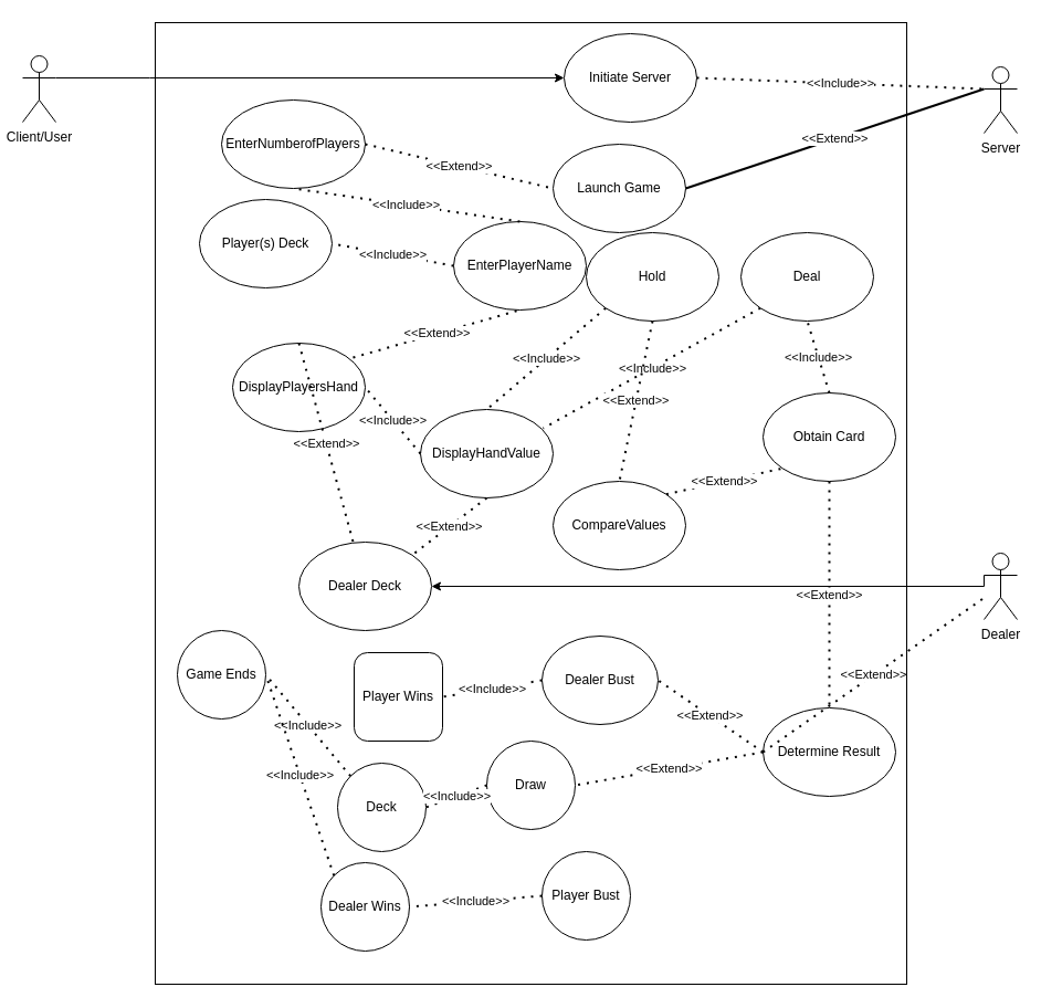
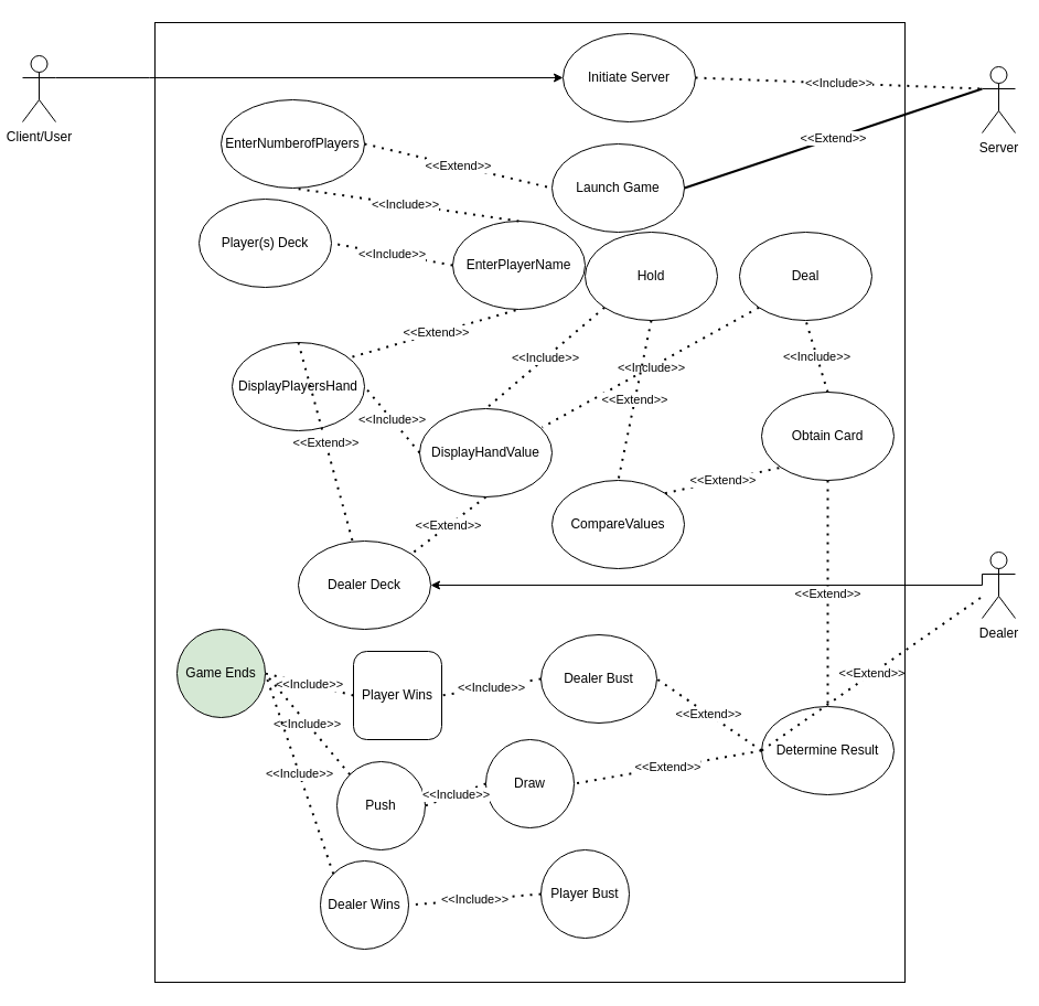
  <mxCell id="0" />
  <mxCell id="1" parent="0" />
  <mxCell id="2" value="" style="rounded=0;whiteSpace=wrap;html=1;" parent="1" vertex="1"><mxGeometry x="140" y="20" width="680" height="870" as="geometry" /></mxCell>
  <mxCell id="3" style="edgeStyle=orthogonalEdgeStyle;rounded=0;orthogonalLoop=1;jettySize=auto;html=1;entryX=0;entryY=0.5;entryDx=0;entryDy=0;" parent="1" source="4" target="13" edge="1"><mxGeometry relative="1" as="geometry"><Array as="points"><mxPoint x="135" y="70" /></Array></mxGeometry></mxCell>
  <mxCell id="4" value="Client/User" style="shape=umlActor;verticalLabelPosition=bottom;verticalAlign=top;html=1;outlineConnect=0;" parent="1" vertex="1"><mxGeometry x="20" y="50" width="30" height="60" as="geometry" /></mxCell>
  <mxCell id="5" value="Server" style="shape=umlActor;verticalLabelPosition=bottom;verticalAlign=top;html=1;outlineConnect=0;" parent="1" vertex="1"><mxGeometry x="890" y="60" width="30" height="60" as="geometry" /></mxCell>
  <mxCell id="6" style="edgeStyle=orthogonalEdgeStyle;rounded=0;orthogonalLoop=1;jettySize=auto;html=1;exitX=0;exitY=0.333;exitDx=0;exitDy=0;exitPerimeter=0;entryX=1;entryY=0.5;entryDx=0;entryDy=0;" parent="1" source="7" target="14" edge="1"><mxGeometry relative="1" as="geometry"><Array as="points"><mxPoint x="890" y="530" /></Array></mxGeometry></mxCell>
  <mxCell id="7" value="Dealer" style="shape=umlActor;verticalLabelPosition=bottom;verticalAlign=top;html=1;outlineConnect=0;" parent="1" vertex="1"><mxGeometry x="890" y="500" width="30" height="60" as="geometry" /></mxCell>
  <mxCell id="8" value="Launch Game" style="ellipse;whiteSpace=wrap;html=1;" parent="1" vertex="1"><mxGeometry x="500" y="130" width="120" height="80" as="geometry" /></mxCell>
  <mxCell id="9" value="EnterNumberofPlayers" style="ellipse;whiteSpace=wrap;html=1;" parent="1" vertex="1"><mxGeometry x="200" y="90" width="130" height="80" as="geometry" /></mxCell>
  <mxCell id="10" value="Deal" style="ellipse;whiteSpace=wrap;html=1;" parent="1" vertex="1"><mxGeometry x="670" y="210" width="120" height="80" as="geometry" /></mxCell>
  <mxCell id="11" value="Hold" style="ellipse;whiteSpace=wrap;html=1;" parent="1" vertex="1"><mxGeometry x="530" y="210" width="120" height="80" as="geometry" /></mxCell>
  <mxCell id="12" value="DisplayHandValue" style="ellipse;whiteSpace=wrap;html=1;" parent="1" vertex="1"><mxGeometry x="380" y="370" width="120" height="80" as="geometry" /></mxCell>
  <mxCell id="13" value="Initiate Server" style="ellipse;whiteSpace=wrap;html=1;" parent="1" vertex="1"><mxGeometry x="510" y="30" width="120" height="80" as="geometry" /></mxCell>
  <mxCell id="14" value="Dealer Deck" style="ellipse;whiteSpace=wrap;html=1;" parent="1" vertex="1"><mxGeometry x="270" y="490" width="120" height="80" as="geometry" /></mxCell>
  <mxCell id="15" value="EnterPlayerName" style="ellipse;whiteSpace=wrap;html=1;" parent="1" vertex="1"><mxGeometry x="410" y="200" width="120" height="80" as="geometry" /></mxCell>
  <mxCell id="16" value="Player(s) Deck" style="ellipse;whiteSpace=wrap;html=1;" parent="1" vertex="1"><mxGeometry x="180" y="180" width="120" height="80" as="geometry" /></mxCell>
  <mxCell id="17" value="DisplayPlayersHand" style="ellipse;whiteSpace=wrap;html=1;" parent="1" vertex="1"><mxGeometry x="210" y="310" width="120" height="80" as="geometry" /></mxCell>
  <mxCell id="18" value="&amp;lt;&amp;lt;Include&amp;gt;&amp;gt;" style="endArrow=none;dashed=1;html=1;dashPattern=1 3;strokeWidth=2;rounded=0;exitX=1;exitY=0.5;exitDx=0;exitDy=0;entryX=0;entryY=0.333;entryDx=0;entryDy=0;entryPerimeter=0;" parent="1" source="13" target="5" edge="1"><mxGeometry width="50" height="50" relative="1" as="geometry"><mxPoint x="660" y="160" as="sourcePoint" /><mxPoint x="710" y="110" as="targetPoint" /></mxGeometry></mxCell>
  <mxCell id="19" value="&amp;lt;&amp;lt;Extend&amp;gt;&amp;gt;" style="endArrow=none;dashed=0;html=1;dashPattern=1 3;strokeWidth=2;rounded=0;exitX=1;exitY=0.5;exitDx=0;exitDy=0;entryX=0;entryY=0.333;entryDx=0;entryDy=0;entryPerimeter=0;" parent="1" source="8" target="5" edge="1"><mxGeometry width="50" height="50" relative="1" as="geometry"><mxPoint x="670" y="180" as="sourcePoint" /><mxPoint x="720" y="130" as="targetPoint" /></mxGeometry></mxCell>
  <mxCell id="20" value="&amp;lt;&amp;lt;Include&amp;gt;&amp;gt;" style="endArrow=none;dashed=1;html=1;dashPattern=1 3;strokeWidth=2;rounded=0;entryX=0.5;entryY=1;entryDx=0;entryDy=0;exitX=0.5;exitY=0;exitDx=0;exitDy=0;" parent="1" source="15" target="9" edge="1"><mxGeometry width="50" height="50" relative="1" as="geometry"><mxPoint x="290" y="280" as="sourcePoint" /><mxPoint x="340" y="230" as="targetPoint" /></mxGeometry></mxCell>
  <mxCell id="21" value="&amp;lt;&amp;lt;Extend&amp;gt;&amp;gt;" style="endArrow=none;dashed=1;html=1;dashPattern=1 3;strokeWidth=2;rounded=0;exitX=1;exitY=0.5;exitDx=0;exitDy=0;entryX=0;entryY=0.5;entryDx=0;entryDy=0;" parent="1" source="9" target="8" edge="1"><mxGeometry width="50" height="50" relative="1" as="geometry"><mxPoint x="430" y="230" as="sourcePoint" /><mxPoint x="480" y="180" as="targetPoint" /></mxGeometry></mxCell>
  <mxCell id="22" value="&amp;lt;&amp;lt;Extend&amp;gt;&amp;gt;" style="endArrow=none;dashed=1;html=1;dashPattern=1 3;strokeWidth=2;rounded=0;entryX=0.5;entryY=1;entryDx=0;entryDy=0;exitX=0.908;exitY=0.163;exitDx=0;exitDy=0;exitPerimeter=0;" parent="1" source="17" target="15" edge="1"><mxGeometry width="50" height="50" relative="1" as="geometry"><mxPoint x="270" y="310" as="sourcePoint" /><mxPoint x="320" y="260" as="targetPoint" /></mxGeometry></mxCell>
  <mxCell id="23" value="&amp;lt;&amp;lt;Include&amp;gt;&amp;gt;" style="endArrow=none;dashed=1;html=1;dashPattern=1 3;strokeWidth=2;rounded=0;entryX=1;entryY=0.5;entryDx=0;entryDy=0;exitX=0;exitY=0.5;exitDx=0;exitDy=0;" parent="1" source="12" target="17" edge="1"><mxGeometry width="50" height="50" relative="1" as="geometry"><mxPoint x="435" y="410" as="sourcePoint" /><mxPoint x="320" y="380" as="targetPoint" /></mxGeometry></mxCell>
  <mxCell id="24" value="&amp;lt;&amp;lt;Include&amp;gt;&amp;gt;" style="endArrow=none;dashed=1;html=1;dashPattern=1 3;strokeWidth=2;rounded=0;entryX=0.925;entryY=0.213;entryDx=0;entryDy=0;exitX=0;exitY=1;exitDx=0;exitDy=0;entryPerimeter=0;" parent="1" source="10" target="12" edge="1"><mxGeometry width="50" height="50" relative="1" as="geometry"><mxPoint x="625" y="410" as="sourcePoint" /><mxPoint x="510" y="380" as="targetPoint" /></mxGeometry></mxCell>
  <mxCell id="25" value="&amp;lt;&amp;lt;Include&amp;gt;&amp;gt;" style="endArrow=none;dashed=1;html=1;dashPattern=1 3;strokeWidth=2;rounded=0;entryX=0.5;entryY=0;entryDx=0;entryDy=0;exitX=0;exitY=1;exitDx=0;exitDy=0;" parent="1" source="11" target="12" edge="1"><mxGeometry width="50" height="50" relative="1" as="geometry"><mxPoint x="575" y="370" as="sourcePoint" /><mxPoint x="460" y="340" as="targetPoint" /></mxGeometry></mxCell>
  <mxCell id="26" value="&amp;lt;&amp;lt;Extend&amp;gt;&amp;gt;" style="endArrow=none;dashed=1;html=1;dashPattern=1 3;strokeWidth=2;rounded=0;exitX=0.5;exitY=0;exitDx=0;exitDy=0;" parent="1" source="17" target="14" edge="1"><mxGeometry width="50" height="50" relative="1" as="geometry"><mxPoint x="220" y="286.52" as="sourcePoint" /><mxPoint x="351.04" y="233.48" as="targetPoint" /></mxGeometry></mxCell>
  <mxCell id="27" value="Obtain Card" style="ellipse;whiteSpace=wrap;html=1;" parent="1" vertex="1"><mxGeometry x="690" y="355" width="120" height="80" as="geometry" /></mxCell>
  <mxCell id="28" value="CompareValues" style="ellipse;whiteSpace=wrap;html=1;" parent="1" vertex="1"><mxGeometry x="500" y="435" width="120" height="80" as="geometry" /></mxCell>
  <mxCell id="29" value="&amp;lt;&amp;lt;Include&amp;gt;&amp;gt;" style="endArrow=none;dashed=1;html=1;dashPattern=1 3;strokeWidth=2;rounded=0;entryX=0.5;entryY=1;entryDx=0;entryDy=0;exitX=0.5;exitY=0;exitDx=0;exitDy=0;" parent="1" source="27" target="10" edge="1"><mxGeometry width="50" height="50" relative="1" as="geometry"><mxPoint x="780" y="360" as="sourcePoint" /><mxPoint x="730" y="300" as="targetPoint" /></mxGeometry></mxCell>
  <mxCell id="30" value="&amp;lt;&amp;lt;Extend&amp;gt;&amp;gt;" style="endArrow=none;dashed=1;html=1;dashPattern=1 3;strokeWidth=2;rounded=0;entryX=1;entryY=0;entryDx=0;entryDy=0;exitX=0.5;exitY=1;exitDx=0;exitDy=0;" parent="1" source="12" target="14" edge="1"><mxGeometry width="50" height="50" relative="1" as="geometry"><mxPoint x="340" y="551.52" as="sourcePoint" /><mxPoint x="491.04" y="508.48" as="targetPoint" /></mxGeometry></mxCell>
  <mxCell id="31" value="&amp;lt;&amp;lt;Extend&amp;gt;&amp;gt;" style="endArrow=none;dashed=1;html=1;dashPattern=1 3;strokeWidth=2;rounded=0;entryX=0.5;entryY=0;entryDx=0;entryDy=0;exitX=0.5;exitY=1;exitDx=0;exitDy=0;" parent="1" source="11" target="28" edge="1"><mxGeometry width="50" height="50" relative="1" as="geometry"><mxPoint x="508.96" y="398.04" as="sourcePoint" /><mxPoint x="660" y="355" as="targetPoint" /></mxGeometry></mxCell>
  <mxCell id="32" value="&amp;lt;&amp;lt;Extend&amp;gt;&amp;gt;" style="endArrow=none;dashed=1;html=1;dashPattern=1 3;strokeWidth=2;rounded=0;entryX=0;entryY=1;entryDx=0;entryDy=0;exitX=1;exitY=0;exitDx=0;exitDy=0;" parent="1" source="28" target="27" edge="1"><mxGeometry width="50" height="50" relative="1" as="geometry"><mxPoint x="538.96" y="431.52" as="sourcePoint" /><mxPoint x="690" y="388.48" as="targetPoint" /></mxGeometry></mxCell>
  <mxCell id="33" value="Determine Result" style="ellipse;whiteSpace=wrap;html=1;" parent="1" vertex="1"><mxGeometry x="690" y="640" width="120" height="80" as="geometry" /></mxCell>
  <mxCell id="34" value="&amp;lt;&amp;lt;Extend&amp;gt;&amp;gt;" style="endArrow=none;dashed=1;html=1;dashPattern=1 3;strokeWidth=2;rounded=0;entryX=0.5;entryY=0;entryDx=0;entryDy=0;exitX=0.5;exitY=1;exitDx=0;exitDy=0;" parent="1" source="27" target="33" edge="1"><mxGeometry width="50" height="50" relative="1" as="geometry"><mxPoint x="711.21" y="478" as="sourcePoint" /><mxPoint x="748.784" y="574.716" as="targetPoint" /></mxGeometry></mxCell>
  <mxCell id="35" value="Dealer Bust" style="ellipse;whiteSpace=wrap;html=1;aspect=fixed;" parent="1" vertex="1"><mxGeometry x="490" y="575" width="105" height="80" as="geometry" /></mxCell>
- <mxCell id="36" value="Deck" style="ellipse;whiteSpace=wrap;html=1;aspect=fixed;" parent="1" vertex="1"><mxGeometry x="305" y="690" width="80" height="80" as="geometry" /></mxCell>
+ <mxCell id="36" value="Push" style="ellipse;whiteSpace=wrap;html=1;aspect=fixed;" parent="1" vertex="1"><mxGeometry x="305" y="690" width="80" height="80" as="geometry" /></mxCell>
  <mxCell id="37" value="Dealer Wins" style="ellipse;whiteSpace=wrap;html=1;aspect=fixed;" parent="1" vertex="1"><mxGeometry x="290" y="780" width="80" height="80" as="geometry" /></mxCell>
  <mxCell id="38" value="Player Wins" style="whiteSpace=wrap;html=1;aspect=fixed;rounded=1;" parent="1" vertex="1"><mxGeometry x="320" y="590" width="80" height="80" as="geometry" /></mxCell>
  <mxCell id="39" value="Draw" style="ellipse;whiteSpace=wrap;html=1;aspect=fixed;" parent="1" vertex="1"><mxGeometry x="440" y="670" width="80" height="80" as="geometry" /></mxCell>
  <mxCell id="40" value="Player Bust" style="ellipse;whiteSpace=wrap;html=1;aspect=fixed;" parent="1" vertex="1"><mxGeometry x="490" y="770" width="80" height="80" as="geometry" /></mxCell>
- <mxCell id="41" value="Game Ends" style="ellipse;whiteSpace=wrap;html=1;aspect=fixed;" parent="1" vertex="1"><mxGeometry x="160" y="570" width="80" height="80" as="geometry" /></mxCell>
+ <mxCell id="41" value="Game Ends" style="ellipse;whiteSpace=wrap;html=1;aspect=fixed;fillColor=#d5e8d4;" parent="1" vertex="1"><mxGeometry x="160" y="570" width="80" height="80" as="geometry" /></mxCell>
  <mxCell id="42" value="&amp;lt;&amp;lt;Extend&amp;gt;&amp;gt;" style="endArrow=none;dashed=1;html=1;dashPattern=1 3;strokeWidth=2;rounded=0;exitX=0;exitY=0.5;exitDx=0;exitDy=0;" parent="1" source="33" target="7" edge="1"><mxGeometry width="50" height="50" relative="1" as="geometry"><mxPoint x="650" y="670" as="sourcePoint" /><mxPoint x="620" y="790" as="targetPoint" /></mxGeometry></mxCell>
  <mxCell id="43" value="&amp;lt;&amp;lt;Extend&amp;gt;&amp;gt;" style="endArrow=none;dashed=1;html=1;dashPattern=1 3;strokeWidth=2;rounded=0;exitX=0;exitY=0.5;exitDx=0;exitDy=0;entryX=1;entryY=0.5;entryDx=0;entryDy=0;" parent="1" source="33" target="35" edge="1"><mxGeometry width="50" height="50" relative="1" as="geometry"><mxPoint x="700" y="690" as="sourcePoint" /><mxPoint x="608.284" y="791.716" as="targetPoint" /></mxGeometry></mxCell>
  <mxCell id="44" value="&amp;lt;&amp;lt;Extend&amp;gt;&amp;gt;" style="endArrow=none;dashed=1;html=1;dashPattern=1 3;strokeWidth=2;rounded=0;exitX=0;exitY=0.5;exitDx=0;exitDy=0;entryX=1;entryY=0.5;entryDx=0;entryDy=0;" parent="1" source="33" target="39" edge="1"><mxGeometry width="50" height="50" relative="1" as="geometry"><mxPoint x="650" y="629.14" as="sourcePoint" /><mxPoint x="558.284" y="730.856" as="targetPoint" /></mxGeometry></mxCell>
  <mxCell id="45" value="&amp;lt;&amp;lt;Include&amp;gt;&amp;gt;" style="endArrow=none;dashed=1;html=1;dashPattern=1 3;strokeWidth=2;rounded=0;entryX=1;entryY=0.5;entryDx=0;entryDy=0;exitX=0;exitY=0.5;exitDx=0;exitDy=0;" parent="1" source="35" target="38" edge="1"><mxGeometry width="50" height="50" relative="1" as="geometry"><mxPoint x="470" y="660" as="sourcePoint" /><mxPoint x="420" y="600" as="targetPoint" /></mxGeometry></mxCell>
+ <mxCell id="46" value="&amp;lt;&amp;lt;Include&amp;gt;&amp;gt;" style="endArrow=none;dashed=1;html=1;dashPattern=1 3;strokeWidth=2;rounded=0;entryX=1;entryY=0.5;entryDx=0;entryDy=0;exitX=0;exitY=0.5;exitDx=0;exitDy=0;" parent="1" source="38" target="41" edge="1"><mxGeometry width="50" height="50" relative="1" as="geometry"><mxPoint y="690" as="sourcePoint" x="400" /><mxPoint x="316" y="710" as="targetPoint" /></mxGeometry></mxCell>
  <mxCell id="47" value="&amp;lt;&amp;lt;Include&amp;gt;&amp;gt;" style="endArrow=none;dashed=1;html=1;dashPattern=1 3;strokeWidth=2;rounded=0;entryX=1;entryY=0.5;entryDx=0;entryDy=0;exitX=0;exitY=0.5;exitDx=0;exitDy=0;" parent="1" source="39" target="36" edge="1"><mxGeometry width="50" height="50" relative="1" as="geometry"><mxPoint x="504" y="630" as="sourcePoint" /><mxPoint x="420" y="650" as="targetPoint" /></mxGeometry></mxCell>
  <mxCell id="48" value="&amp;lt;&amp;lt;Include&amp;gt;&amp;gt;" style="endArrow=none;dashed=1;html=1;dashPattern=1 3;strokeWidth=2;rounded=0;entryX=1;entryY=0.5;entryDx=0;entryDy=0;exitX=0;exitY=0;exitDx=0;exitDy=0;" parent="1" source="36" target="41" edge="1"><mxGeometry width="50" height="50" relative="1" as="geometry"><mxPoint x="514" y="640" as="sourcePoint" /><mxPoint x="430" y="660" as="targetPoint" /></mxGeometry></mxCell>
  <mxCell id="49" value="&amp;lt;&amp;lt;Include&amp;gt;&amp;gt;" style="endArrow=none;dashed=1;html=1;dashPattern=1 3;strokeWidth=2;rounded=0;entryX=1;entryY=0.5;entryDx=0;entryDy=0;exitX=0;exitY=0.5;exitDx=0;exitDy=0;" parent="1" source="40" target="37" edge="1"><mxGeometry width="50" height="50" relative="1" as="geometry"><mxPoint x="524" y="650" as="sourcePoint" /><mxPoint x="440" y="670" as="targetPoint" /></mxGeometry></mxCell>
  <mxCell id="50" value="&amp;lt;&amp;lt;Include&amp;gt;&amp;gt;" style="endArrow=none;dashed=1;html=1;dashPattern=1 3;strokeWidth=2;rounded=0;entryX=1;entryY=0.5;entryDx=0;entryDy=0;exitX=0;exitY=0;exitDx=0;exitDy=0;" parent="1" source="37" target="41" edge="1"><mxGeometry width="50" height="50" relative="1" as="geometry"><mxPoint x="534" y="660" as="sourcePoint" /><mxPoint x="450" y="680" as="targetPoint" /></mxGeometry></mxCell>
  <mxCell id="51" value="&amp;lt;&amp;lt;Include&amp;gt;&amp;gt;" style="endArrow=none;dashed=1;html=1;dashPattern=1 3;strokeWidth=2;rounded=0;entryX=1;entryY=0.5;entryDx=0;entryDy=0;exitX=0;exitY=0.5;exitDx=0;exitDy=0;" edge="1" parent="1" source="15" target="16"><mxGeometry width="50" height="50" relative="1" as="geometry"><mxPoint x="407.574" y="218.284" as="sourcePoint" /><mxPoint x="300" y="310" as="targetPoint" /></mxGeometry></mxCell>
